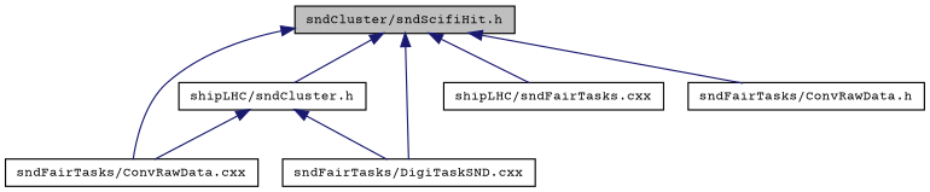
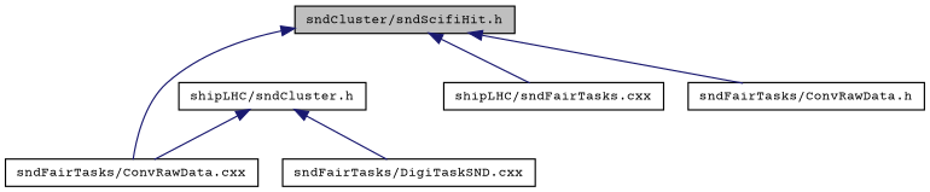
  digraph {
    fontname="Courier Prime"
    node [color=black fillcolor=white fontname="Courier Prime" fontsize=10 shape=record style=filled]
    edge [color=midnightblue dir=back fontname="Courier Prime" fontsize=10 labelfontname=Helvetica labelfontsize=10 style=solid]
    n1 [fillcolor=grey75 fontcolor=black height=0.2 label="sndCluster/sndScifiHit.h" width=0.4]
    n2 [height=0.2 label="shipLHC/sndCluster.h" width=0.4]
    n3 [height=0.2 label="sndFairTasks/ConvRawData.cxx" width=0.4]
    n4 [height=0.2 label="sndFairTasks/DigiTaskSND.cxx" width=0.4]
    n5 [height=0.2 label="shipLHC/sndFairTasks.cxx" width=0.4]
    n6 [height=0.2 label="sndFairTasks/ConvRawData.h" width=0.4]
-   n1 -> n2
    n1 -> n3
-   n1 -> n4
    n1 -> n5
    n1 -> n6
    n2 -> n3
    n2 -> n4
  }
